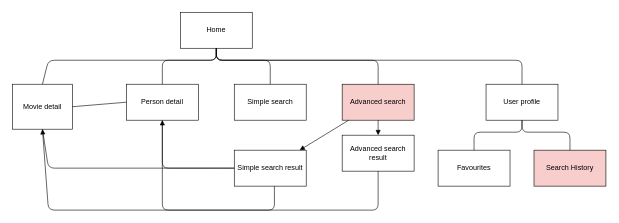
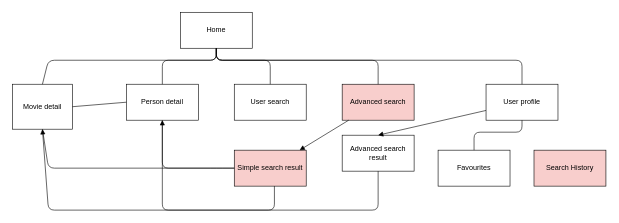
  <mxCell id="0" />
  <mxCell id="1" parent="0" />
  <mxCell id="2" value="Home" style="rounded=0;whiteSpace=wrap;html=1;" vertex="1" parent="1"><mxGeometry x="300" y="20" width="120" height="60" as="geometry" /></mxCell>
  <mxCell id="3" value="Movie detail" style="rounded=0;whiteSpace=wrap;html=1;" vertex="1" parent="1"><mxGeometry x="20" y="140" width="100" height="75" as="geometry" /></mxCell>
  <mxCell id="4" value="Person detail" style="rounded=0;whiteSpace=wrap;html=1;" vertex="1" parent="1"><mxGeometry x="210" y="140" width="120" height="60" as="geometry" /></mxCell>
- <mxCell id="5" value="Simple search" style="rounded=0;whiteSpace=wrap;html=1;" vertex="1" parent="1"><mxGeometry x="390" y="140" width="120" height="60" as="geometry" /></mxCell>
+ <mxCell id="5" value="User search" style="rounded=0;whiteSpace=wrap;html=1;" vertex="1" parent="1"><mxGeometry x="390" y="140" width="120" height="60" as="geometry" /></mxCell>
  <mxCell id="6" value="Advanced&amp;nbsp;search" style="rounded=0;whiteSpace=wrap;html=1;fillColor=#f8cecc;" vertex="1" parent="1"><mxGeometry x="570" y="140" width="120" height="60" as="geometry" /></mxCell>
- <mxCell id="7" value="Simple search result" style="rounded=0;whiteSpace=wrap;html=1;" vertex="1" parent="1"><mxGeometry x="390" y="250" width="120" height="60" as="geometry" /></mxCell>
+ <mxCell id="7" value="Simple search result" style="rounded=0;whiteSpace=wrap;html=1;fillColor=#f8cecc;" vertex="1" parent="1"><mxGeometry x="390" y="250" width="120" height="60" as="geometry" /></mxCell>
  <mxCell id="8" value="Advanced&amp;nbsp;search result" style="rounded=0;whiteSpace=wrap;html=1;" vertex="1" parent="1"><mxGeometry x="570" y="225" width="120" height="60" as="geometry" /></mxCell>
  <mxCell id="9" value="" style="endArrow=none;html=1;entryX=0.5;entryY=1;entryDx=0;entryDy=0;exitX=0.5;exitY=0;exitDx=0;exitDy=0;" edge="1" parent="1" source="3" target="2"><mxGeometry width="50" height="50" relative="1" as="geometry"><mxPoint x="10" y="470" as="sourcePoint" /><mxPoint x="60" y="420" as="targetPoint" /><Array as="points"><mxPoint x="80" y="100" /><mxPoint x="360" y="100" /></Array></mxGeometry></mxCell>
  <mxCell id="10" value="" style="endArrow=none;html=1;entryX=0.5;entryY=1;entryDx=0;entryDy=0;exitX=0.5;exitY=0;exitDx=0;exitDy=0;" edge="1" parent="1" source="4" target="2"><mxGeometry width="50" height="50" relative="1" as="geometry"><mxPoint x="80" y="140" as="sourcePoint" /><mxPoint x="360" y="80" as="targetPoint" /><Array as="points"><mxPoint x="270" y="100" /><mxPoint x="360" y="100" /></Array></mxGeometry></mxCell>
  <mxCell id="11" value="" style="endArrow=none;html=1;entryX=0.5;entryY=1;entryDx=0;entryDy=0;exitX=0.5;exitY=0;exitDx=0;exitDy=0;" edge="1" parent="1" source="5" target="2"><mxGeometry width="50" height="50" relative="1" as="geometry"><mxPoint x="80" y="140" as="sourcePoint" /><mxPoint x="360" y="80" as="targetPoint" /><Array as="points"><mxPoint x="450" y="100" /><mxPoint x="360" y="100" /></Array></mxGeometry></mxCell>
  <mxCell id="12" value="" style="endArrow=none;html=1;entryX=0.5;entryY=1;entryDx=0;entryDy=0;exitX=0.5;exitY=0;exitDx=0;exitDy=0;" edge="1" parent="1" source="6" target="2"><mxGeometry width="50" height="50" relative="1" as="geometry"><mxPoint x="80" y="140" as="sourcePoint" /><mxPoint x="360" y="80" as="targetPoint" /><Array as="points"><mxPoint x="630" y="100" /><mxPoint x="360" y="100" /></Array></mxGeometry></mxCell>
  <mxCell id="13" value="" style="endArrow=none;html=1;entryX=1;entryY=0.5;entryDx=0;entryDy=0;exitX=0;exitY=0.5;exitDx=0;exitDy=0;" edge="1" parent="1" source="4" target="3"><mxGeometry width="50" height="50" relative="1" as="geometry"><mxPoint x="20" y="380" as="sourcePoint" /><mxPoint x="70" y="330" as="targetPoint" /></mxGeometry></mxCell>
  <mxCell id="14" value="" style="endArrow=none;html=1;entryX=0;entryY=0.5;entryDx=0;entryDy=0;exitX=0.5;exitY=1;exitDx=0;exitDy=0;" edge="1" parent="1" source="3" target="7"><mxGeometry width="50" height="50" relative="1" as="geometry"><mxPoint x="80" y="320" as="sourcePoint" /><mxPoint x="360" y="260" as="targetPoint" /><Array as="points"><mxPoint x="80" y="280" /><mxPoint x="360" y="280" /></Array></mxGeometry></mxCell>
  <mxCell id="15" value="" style="endArrow=none;html=1;entryX=0;entryY=0.5;entryDx=0;entryDy=0;exitX=0.5;exitY=1;exitDx=0;exitDy=0;" edge="1" parent="1" source="4" target="7"><mxGeometry width="50" height="50" relative="1" as="geometry"><mxPoint x="40" y="400" as="sourcePoint" /><mxPoint x="320" y="340" as="targetPoint" /><Array as="points"><mxPoint x="270" y="280" /></Array></mxGeometry></mxCell>
  <mxCell id="16" value="" style="endArrow=none;html=1;entryX=0.558;entryY=1;entryDx=0;entryDy=0;exitX=0.5;exitY=1;exitDx=0;exitDy=0;entryPerimeter=0;startArrow=block;startFill=1;" edge="1" parent="1" source="3" target="7"><mxGeometry width="50" height="50" relative="1" as="geometry"><mxPoint x="80" y="340" as="sourcePoint" /><mxPoint x="390" y="420" as="targetPoint" /><Array as="points"><mxPoint x="80" y="350" /><mxPoint x="457" y="350" /></Array></mxGeometry></mxCell>
  <mxCell id="17" value="" style="endArrow=none;html=1;exitX=0.5;exitY=1;exitDx=0;exitDy=0;entryX=0.5;entryY=1;entryDx=0;entryDy=0;startArrow=block;startFill=1;" edge="1" parent="1" source="4" target="8"><mxGeometry width="50" height="50" relative="1" as="geometry"><mxPoint x="253" y="220" as="sourcePoint" /><mxPoint x="630" y="320" as="targetPoint" /><Array as="points"><mxPoint x="270" y="350" /><mxPoint x="630" y="350" /></Array></mxGeometry></mxCell>
  <mxCell id="18" value="" style="endArrow=none;html=1;startArrow=block;startFill=1;" edge="1" parent="1" source="7" target="6"><mxGeometry width="50" height="50" relative="1" as="geometry"><mxPoint x="20" y="420" as="sourcePoint" /><mxPoint x="70" y="370" as="targetPoint" /></mxGeometry></mxCell>
- <mxCell id="19" value="" style="endArrow=none;html=1;entryX=0.5;entryY=1;entryDx=0;entryDy=0;exitX=0.5;exitY=0;exitDx=0;exitDy=0;strokeColor=#000000;endFill=0;startArrow=block;startFill=1;" edge="1" parent="1" source="8" target="6"><mxGeometry width="50" height="50" relative="1" as="geometry"><mxPoint x="460" y="260" as="sourcePoint" /><mxPoint x="460" y="210" as="targetPoint" /></mxGeometry></mxCell>
+ <mxCell id="19" value="" style="endArrow=none;html=1;exitX=0.5;exitY=0;exitDx=0;exitDy=0;strokeColor=#000000;endFill=0;startArrow=block;startFill=1;" edge="1" parent="1" source="8" target="20"><mxGeometry width="50" height="50" relative="1" as="geometry"><mxPoint x="460" y="260" as="sourcePoint" /><mxPoint x="460" y="210" as="targetPoint" /></mxGeometry></mxCell>
  <mxCell id="20" value="User profile" style="rounded=0;whiteSpace=wrap;html=1;" vertex="1" parent="1"><mxGeometry x="810" y="140" width="120" height="60" as="geometry" /></mxCell>
  <mxCell id="21" value="Favourites" style="rounded=0;whiteSpace=wrap;html=1;" vertex="1" parent="1"><mxGeometry x="730" y="250" width="120" height="60" as="geometry" /></mxCell>
  <mxCell id="22" value="Search History" style="rounded=0;whiteSpace=wrap;html=1;fillColor=#f8cecc;" vertex="1" parent="1"><mxGeometry x="890" y="250" width="120" height="60" as="geometry" /></mxCell>
  <mxCell id="23" value="" style="endArrow=none;html=1;entryX=0.5;entryY=1;entryDx=0;entryDy=0;exitX=0.5;exitY=0;exitDx=0;exitDy=0;" edge="1" parent="1" source="20" target="2"><mxGeometry width="50" height="50" relative="1" as="geometry"><mxPoint x="640" y="150" as="sourcePoint" /><mxPoint x="370" y="90" as="targetPoint" /><Array as="points"><mxPoint x="870" y="100" /><mxPoint x="360" y="100" /></Array></mxGeometry></mxCell>
  <mxCell id="24" value="" style="endArrow=none;html=1;entryX=0.5;entryY=1;entryDx=0;entryDy=0;exitX=0.5;exitY=0;exitDx=0;exitDy=0;strokeColor=#000000;endFill=0;startArrow=none;startFill=0;" edge="1" parent="1" source="21" target="20"><mxGeometry width="50" height="50" relative="1" as="geometry"><mxPoint x="640" y="260" as="sourcePoint" /><mxPoint x="640" y="210" as="targetPoint" /><Array as="points"><mxPoint x="790" y="220" /><mxPoint x="870" y="220" /></Array></mxGeometry></mxCell>
- <mxCell id="25" value="" style="endArrow=none;html=1;entryX=0.5;entryY=0;entryDx=0;entryDy=0;exitX=0.5;exitY=1;exitDx=0;exitDy=0;strokeColor=#000000;endFill=0;startArrow=none;startFill=0;" edge="1" parent="1" source="20" target="22"><mxGeometry width="50" height="50" relative="1" as="geometry"><mxPoint x="800" y="260" as="sourcePoint" /><mxPoint x="880" y="210" as="targetPoint" /><Array as="points"><mxPoint x="870" y="220" /><mxPoint x="950" y="220" /></Array></mxGeometry></mxCell>
